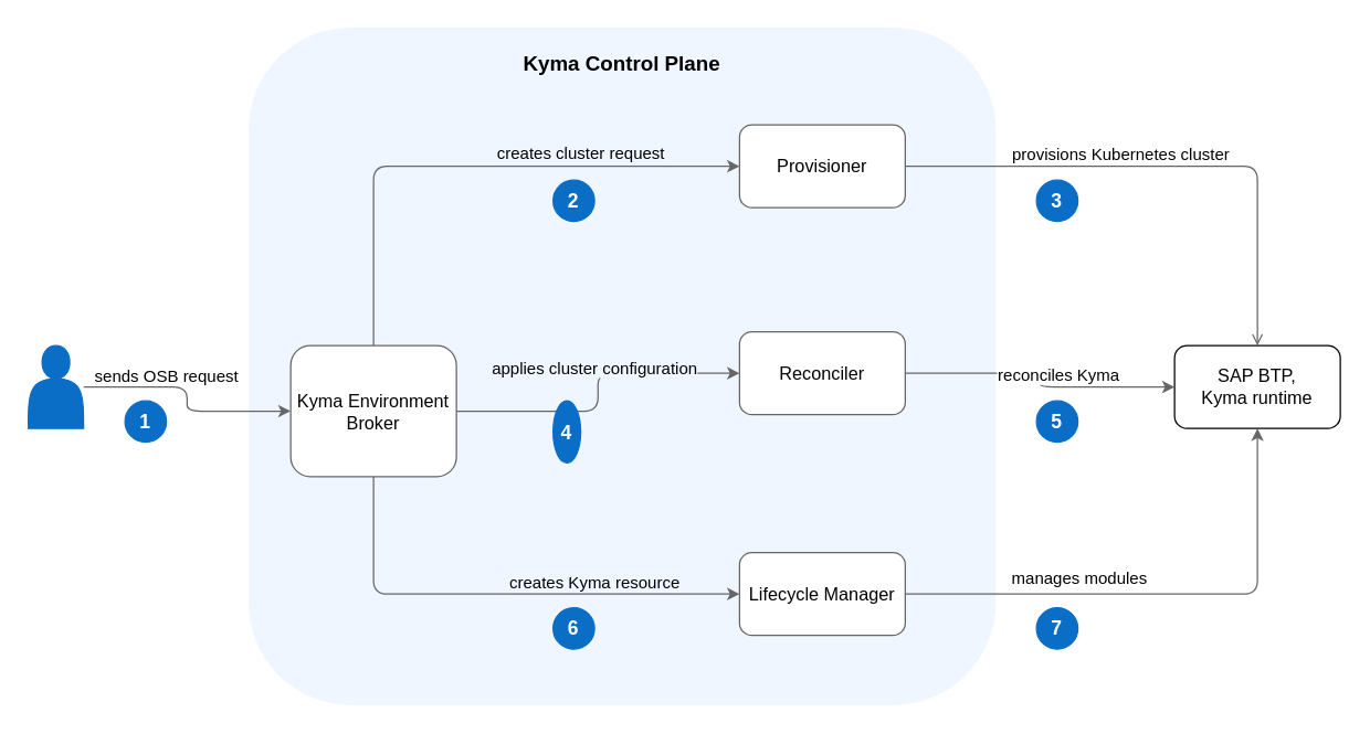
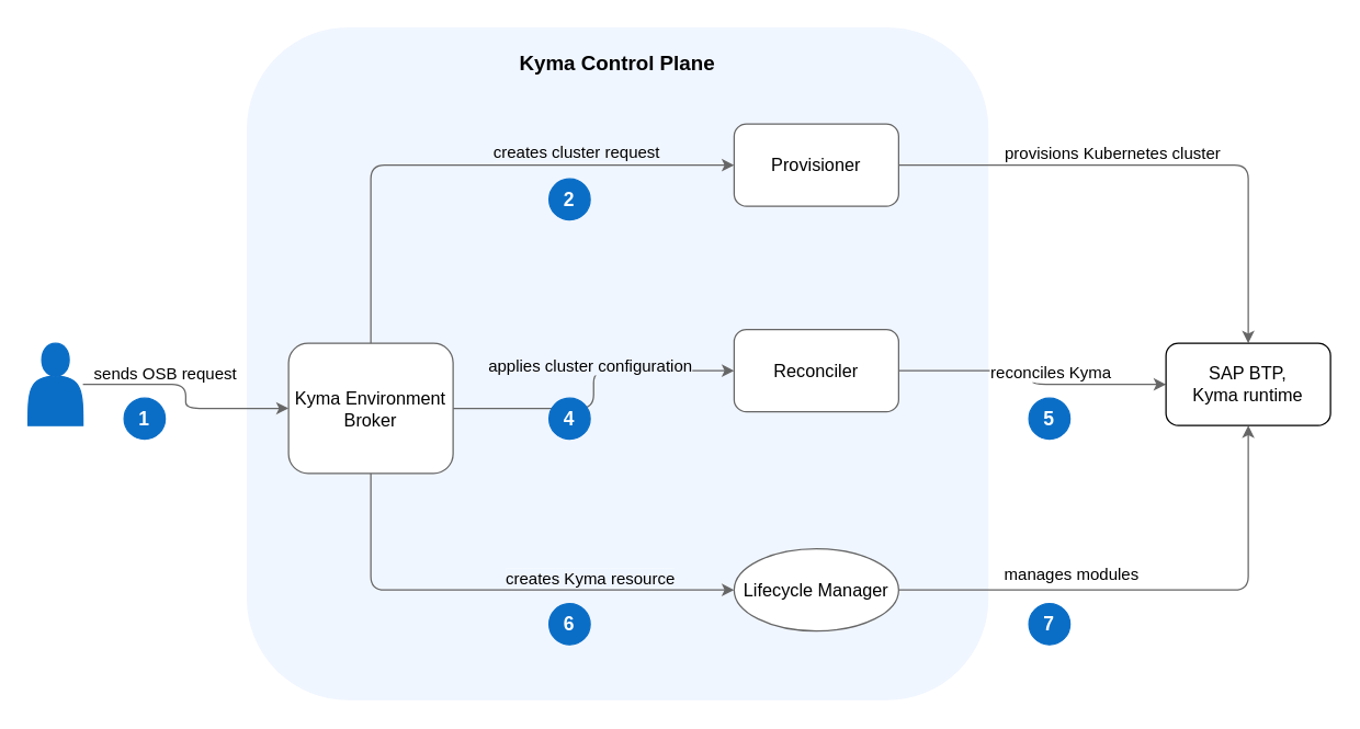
  <mxCell id="0" />
  <mxCell id="1" parent="0" />
  <mxCell id="2" value="" style="rounded=1;whiteSpace=wrap;html=1;align=left;fillColor=#f0f6ff;strokeColor=#f0f6ff;verticalAlign=bottom;" parent="1" vertex="1"><mxGeometry x="180" y="20" width="540" height="490" as="geometry" /></mxCell>
  <mxCell id="3" value="&lt;font style=&quot;font-size: 15px;&quot;&gt;&lt;b&gt;Kyma Control Plane&lt;/b&gt;&lt;/font&gt;" style="text;html=1;strokeColor=none;fillColor=none;align=center;verticalAlign=middle;whiteSpace=wrap;rounded=0;fontSize=19;labelPosition=center;verticalLabelPosition=middle;" parent="1" vertex="1"><mxGeometry x="360" y="30" width="180" height="30" as="geometry" /></mxCell>
  <mxCell id="4" style="edgeStyle=orthogonalEdgeStyle;rounded=1;orthogonalLoop=1;jettySize=auto;html=1;entryX=0;entryY=0.5;entryDx=0;entryDy=0;strokeColor=#666666;" parent="1" source="10" target="13" edge="1"><mxGeometry relative="1" as="geometry"><Array as="points"><mxPoint x="270" y="120" /></Array></mxGeometry></mxCell>
  <mxCell id="5" value="&lt;font style=&quot;font-size: 12px; background-color: rgb(240, 246, 255);&quot;&gt;creates cluster request&lt;/font&gt;" style="edgeLabel;html=1;align=center;verticalAlign=bottom;resizable=0;points=[];" parent="4" vertex="1" connectable="0"><mxGeometry x="0.413" y="1" relative="1" as="geometry"><mxPoint as="offset" /></mxGeometry></mxCell>
  <mxCell id="6" style="edgeStyle=orthogonalEdgeStyle;rounded=1;orthogonalLoop=1;jettySize=auto;html=1;entryX=0;entryY=0.5;entryDx=0;entryDy=0;strokeColor=#666666;" parent="1" source="10" target="19" edge="1"><mxGeometry relative="1" as="geometry" /></mxCell>
  <mxCell id="7" value="applies cluster configuration" style="edgeLabel;html=1;align=center;verticalAlign=bottom;resizable=0;points=[];labelBackgroundColor=#f0f6ff;fontSize=12;" parent="6" vertex="1" connectable="0"><mxGeometry x="0.073" y="3" relative="1" as="geometry"><mxPoint as="offset" /></mxGeometry></mxCell>
  <mxCell id="8" style="edgeStyle=orthogonalEdgeStyle;rounded=1;orthogonalLoop=1;jettySize=auto;html=1;entryX=0;entryY=0.5;entryDx=0;entryDy=0;strokeColor=#666666;" parent="1" source="10" target="16" edge="1"><mxGeometry relative="1" as="geometry"><Array as="points"><mxPoint x="270" y="430" /></Array></mxGeometry></mxCell>
  <mxCell id="9" value="&lt;font style=&quot;font-size: 12px; background-color: rgb(240, 246, 255);&quot;&gt;creates Kyma resource&lt;/font&gt;" style="edgeLabel;html=1;align=center;verticalAlign=bottom;resizable=0;points=[];" parent="8" vertex="1" connectable="0"><mxGeometry x="0.392" relative="1" as="geometry"><mxPoint as="offset" /></mxGeometry></mxCell>
  <mxCell id="10" value="&lt;font style=&quot;font-size: 13px;&quot;&gt;Kyma Environment Broker&lt;/font&gt;" style="rounded=1;whiteSpace=wrap;html=1;strokeColor=#666666;" parent="1" vertex="1"><mxGeometry x="210" y="250" width="120" height="95" as="geometry" /></mxCell>
- <mxCell id="11" style="edgeStyle=orthogonalEdgeStyle;rounded=1;orthogonalLoop=1;jettySize=auto;html=1;entryX=0.5;entryY=0;entryDx=0;entryDy=0;strokeColor=#666666;endArrow=open;" parent="1" source="13" target="22" edge="1"><mxGeometry relative="1" as="geometry" /></mxCell>
+ <mxCell id="11" style="edgeStyle=orthogonalEdgeStyle;rounded=1;orthogonalLoop=1;jettySize=auto;html=1;entryX=0.5;entryY=0;entryDx=0;entryDy=0;strokeColor=#666666;" parent="1" source="13" target="22" edge="1"><mxGeometry relative="1" as="geometry" /></mxCell>
  <mxCell id="12" value="&lt;font style=&quot;font-size: 12px;&quot;&gt;provisions Kubernetes cluster&lt;/font&gt;" style="edgeLabel;html=1;align=center;verticalAlign=bottom;resizable=0;points=[];fontSize=12;" parent="11" vertex="1" connectable="0"><mxGeometry x="-0.439" y="-1" relative="1" as="geometry"><mxPoint x="47" y="-1" as="offset" /></mxGeometry></mxCell>
  <mxCell id="13" value="&lt;font style=&quot;font-size: 13px;&quot;&gt;Provisioner&lt;/font&gt;" style="rounded=1;whiteSpace=wrap;html=1;strokeColor=#666666;" parent="1" vertex="1"><mxGeometry x="535" y="90" width="120" height="60" as="geometry" /></mxCell>
  <mxCell id="14" style="edgeStyle=orthogonalEdgeStyle;rounded=1;orthogonalLoop=1;jettySize=auto;html=1;entryX=0.5;entryY=1;entryDx=0;entryDy=0;strokeColor=#666666;" parent="1" source="16" target="22" edge="1"><mxGeometry relative="1" as="geometry" /></mxCell>
  <mxCell id="15" value="&lt;font style=&quot;font-size: 12px;&quot;&gt;manages modules&lt;/font&gt;" style="edgeLabel;html=1;align=center;verticalAlign=bottom;resizable=0;points=[];fontSize=12;" parent="14" vertex="1" connectable="0"><mxGeometry x="-0.445" y="3" relative="1" as="geometry"><mxPoint x="21" as="offset" /></mxGeometry></mxCell>
- <mxCell id="16" value="&lt;font style=&quot;font-size: 13px;&quot;&gt;Lifecycle Manager&lt;/font&gt;" style="rounded=1;whiteSpace=wrap;html=1;strokeColor=#666666;" parent="1" vertex="1"><mxGeometry x="535" y="400" width="120" height="60" as="geometry" /></mxCell>
+ <mxCell id="16" value="&lt;font style=&quot;font-size: 13px;&quot;&gt;Lifecycle Manager&lt;/font&gt;" style="ellipse;whiteSpace=wrap;html=1;strokeColor=#666666;" parent="1" vertex="1"><mxGeometry x="535" y="400" width="120" height="60" as="geometry" /></mxCell>
  <mxCell id="17" style="edgeStyle=orthogonalEdgeStyle;rounded=1;orthogonalLoop=1;jettySize=auto;html=1;entryX=0;entryY=0.5;entryDx=0;entryDy=0;strokeColor=#666666;" parent="1" source="19" target="22" edge="1"><mxGeometry relative="1" as="geometry" /></mxCell>
  <mxCell id="18" value="&lt;span style=&quot;font-size: 12px;&quot;&gt;reconciles Kyma&lt;/span&gt;" style="edgeLabel;html=1;align=center;verticalAlign=bottom;resizable=0;points=[];fontSize=12;" parent="17" vertex="1" connectable="0"><mxGeometry x="0.056" y="2" relative="1" as="geometry"><mxPoint x="12" y="2" as="offset" /></mxGeometry></mxCell>
  <mxCell id="19" value="&lt;font style=&quot;font-size: 13px;&quot;&gt;Reconciler&lt;/font&gt;" style="rounded=1;whiteSpace=wrap;html=1;strokeColor=#666666;" parent="1" vertex="1"><mxGeometry x="535" y="240" width="120" height="60" as="geometry" /></mxCell>
  <mxCell id="20" value="" style="edgeStyle=orthogonalEdgeStyle;rounded=1;orthogonalLoop=1;jettySize=auto;html=1;strokeColor=#666666;" parent="1" source="21" target="10" edge="1"><mxGeometry relative="1" as="geometry" /></mxCell>
  <mxCell id="21" value="" style="shape=actor;whiteSpace=wrap;html=1;fillColor=#0a6ec7;strokeColor=#0a6ec7;" parent="1" vertex="1"><mxGeometry x="20" y="250" width="40" height="60" as="geometry" /></mxCell>
  <mxCell id="22" value="SAP BTP, &lt;br&gt;Kyma runtime" style="rounded=1;whiteSpace=wrap;html=1;fontSize=13;" parent="1" vertex="1"><mxGeometry x="850" y="250" width="120" height="60" as="geometry" /></mxCell>
  <mxCell id="23" value="&lt;font color=&quot;#ffffff&quot; size=&quot;1&quot;&gt;&lt;b style=&quot;font-size: 14px;&quot;&gt;1&lt;/b&gt;&lt;/font&gt;" style="ellipse;whiteSpace=wrap;html=1;fontSize=12;fillColor=#0a6ec7;strokeColor=#0a6ec7;" parent="1" vertex="1"><mxGeometry x="90" y="290" width="30" height="30" as="geometry" /></mxCell>
  <mxCell id="24" value="sends OSB request" style="text;html=1;align=center;verticalAlign=middle;resizable=0;points=[];autosize=1;strokeColor=none;fillColor=none;" parent="1" vertex="1"><mxGeometry x="55" y="258" width="130" height="30" as="geometry" /></mxCell>
  <mxCell id="25" value="&lt;font color=&quot;#ffffff&quot; size=&quot;1&quot;&gt;&lt;b style=&quot;font-size: 14px;&quot;&gt;2&lt;/b&gt;&lt;/font&gt;" style="ellipse;whiteSpace=wrap;html=1;fontSize=12;fillColor=#0a6ec7;strokeColor=#0a6ec7;" parent="1" vertex="1"><mxGeometry x="400" y="130" width="30" height="30" as="geometry" /></mxCell>
- <mxCell id="26" value="&lt;font color=&quot;#ffffff&quot; size=&quot;1&quot;&gt;&lt;b style=&quot;font-size: 14px;&quot;&gt;4&lt;/b&gt;&lt;/font&gt;" style="ellipse;whiteSpace=wrap;html=1;fontSize=12;fillColor=#0a6ec7;strokeColor=#0a6ec7;" parent="1" vertex="1"><mxGeometry x="400" y="290" width="20" height="45" as="geometry" /></mxCell>
+ <mxCell id="26" value="&lt;font color=&quot;#ffffff&quot; size=&quot;1&quot;&gt;&lt;b style=&quot;font-size: 14px;&quot;&gt;4&lt;/b&gt;&lt;/font&gt;" style="ellipse;whiteSpace=wrap;html=1;fontSize=12;fillColor=#0a6ec7;strokeColor=#0a6ec7;" parent="1" vertex="1"><mxGeometry x="400" y="290" width="30" height="30" as="geometry" /></mxCell>
  <mxCell id="27" value="&lt;font color=&quot;#ffffff&quot; size=&quot;1&quot;&gt;&lt;b style=&quot;font-size: 14px;&quot;&gt;6&lt;/b&gt;&lt;/font&gt;" style="ellipse;whiteSpace=wrap;html=1;fontSize=12;fillColor=#0a6ec7;strokeColor=#0a6ec7;" parent="1" vertex="1"><mxGeometry x="400" y="440" width="30" height="30" as="geometry" /></mxCell>
- <mxCell id="28" value="&lt;font color=&quot;#ffffff&quot; size=&quot;1&quot;&gt;&lt;b style=&quot;font-size: 14px;&quot;&gt;3&lt;/b&gt;&lt;/font&gt;" style="ellipse;whiteSpace=wrap;html=1;fontSize=12;fillColor=#0a6ec7;strokeColor=#0a6ec7;" parent="1" vertex="1"><mxGeometry x="750" y="130" width="30" height="30" as="geometry" /></mxCell>
  <mxCell id="29" value="&lt;font color=&quot;#ffffff&quot; size=&quot;1&quot;&gt;&lt;b style=&quot;font-size: 14px;&quot;&gt;5&lt;/b&gt;&lt;/font&gt;" style="ellipse;whiteSpace=wrap;html=1;fontSize=12;fillColor=#0a6ec7;strokeColor=#0a6ec7;" parent="1" vertex="1"><mxGeometry x="750" y="290" width="30" height="30" as="geometry" /></mxCell>
  <mxCell id="30" value="&lt;font color=&quot;#ffffff&quot; size=&quot;1&quot;&gt;&lt;b style=&quot;font-size: 14px;&quot;&gt;7&lt;/b&gt;&lt;/font&gt;" style="ellipse;whiteSpace=wrap;html=1;fontSize=12;fillColor=#0a6ec7;strokeColor=#0a6ec7;" parent="1" vertex="1"><mxGeometry x="750" y="440" width="30" height="30" as="geometry" /></mxCell>
